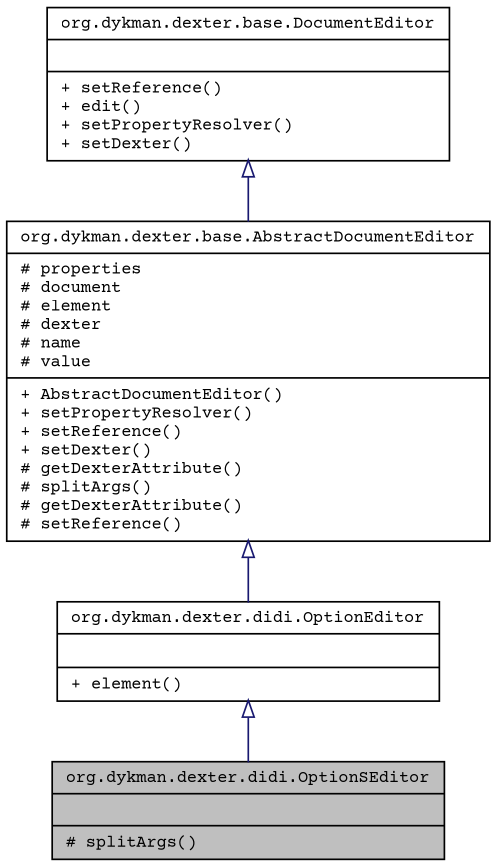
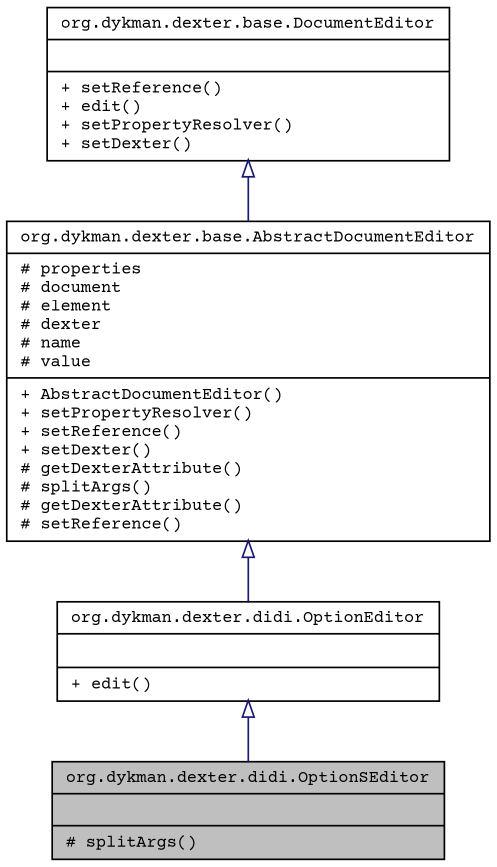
  digraph {
    fontname="Courier Prime"
    node [color=black fontname="Courier Prime" fontsize=10 shape=record]
    edge [arrowtail=empty color=midnightblue dir=back fontname="Courier Prime" fontsize=10 labelfontname=FreeSans labelfontsize=10 style=solid]
    n1 [fillcolor=grey75 fontcolor=black height=0.2 label="{org.dykman.dexter.didi.OptionSEditor\n||# splitArgs()\l}" style=filled width=0.4]
-   n2 [height=0.2 label="{org.dykman.dexter.didi.OptionEditor\n||+ element()\l}" width=0.4]
+   n2 [height=0.2 label="{org.dykman.dexter.didi.OptionEditor\n||+ edit()\l}" width=0.4]
    n3 [height=0.2 label="{org.dykman.dexter.base.AbstractDocumentEditor\n|# properties\l# document\l# element\l# dexter\l# name\l# value\l|+ AbstractDocumentEditor()\l+ setPropertyResolver()\l+ setReference()\l+ setDexter()\l# getDexterAttribute()\l# splitArgs()\l# getDexterAttribute()\l# setReference()\l}" width=0.4]
    n4 [height=0.2 label="{org.dykman.dexter.base.DocumentEditor\n||+ setReference()\l+ edit()\l+ setPropertyResolver()\l+ setDexter()\l}" width=0.4]
    n2 -> n1
    n3 -> n2
    n4 -> n3
  }
